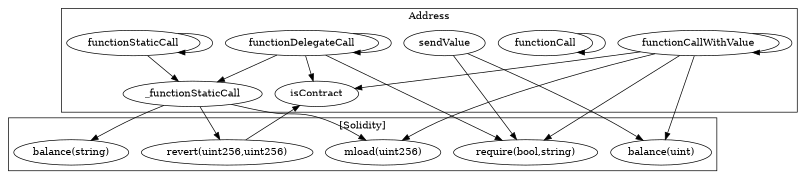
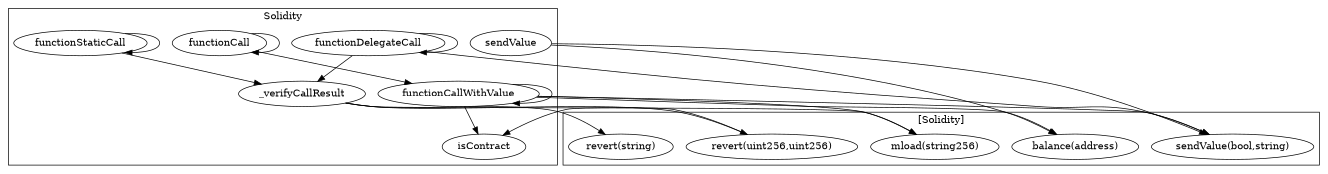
  strict digraph {
    n1 [label=sendValue]
    n2 [label=functionCall]
    n3 [label=functionCallWithValue]
    n4 [label=isContract]
    n5 [label=functionStaticCall]
-   n6 [label=_functionStaticCall]
+   n6 [label=_verifyCallResult]
    n7 [label=functionDelegateCall]
-   "balance(address)" [label="balance(uint)"]
-   "require(bool,string)"
-   "mload(uint256)"
-   "revert(string)" [label="balance(string)"]
+   "balance(address)"
+   "require(bool,string)" [label="sendValue(bool,string)"]
+   "mload(uint256)" [label="mload(string256)"]
+   "revert(string)"
    "revert(uint256,uint256)"
    subgraph cluster_1 {
-     label=Address
+     label=Solidity
      n1
      n2
      n3
      n4
      n5
      n6
      n7
    }
    subgraph cluster_2 {
      label="[Solidity]"
      "balance(address)"
      "require(bool,string)"
      "mload(uint256)"
      "revert(string)"
      "revert(uint256,uint256)"
    }
    n1 -> "balance(address)"
    n1 -> "require(bool,string)"
    n2 -> n2
+   n2 -> n3
    n3 -> n3
    n3 -> n4
    n3 -> "balance(address)"
    n3 -> "require(bool,string)"
    n3 -> "mload(uint256)"
    n5 -> n5
    n5 -> n6
    n6 -> "mload(uint256)"
    n6 -> "revert(string)"
    n6 -> "revert(uint256,uint256)"
-   n7 -> n4
    n7 -> n6
    n7 -> n7
    n7 -> "require(bool,string)"
    "revert(uint256,uint256)" -> n4
  }
